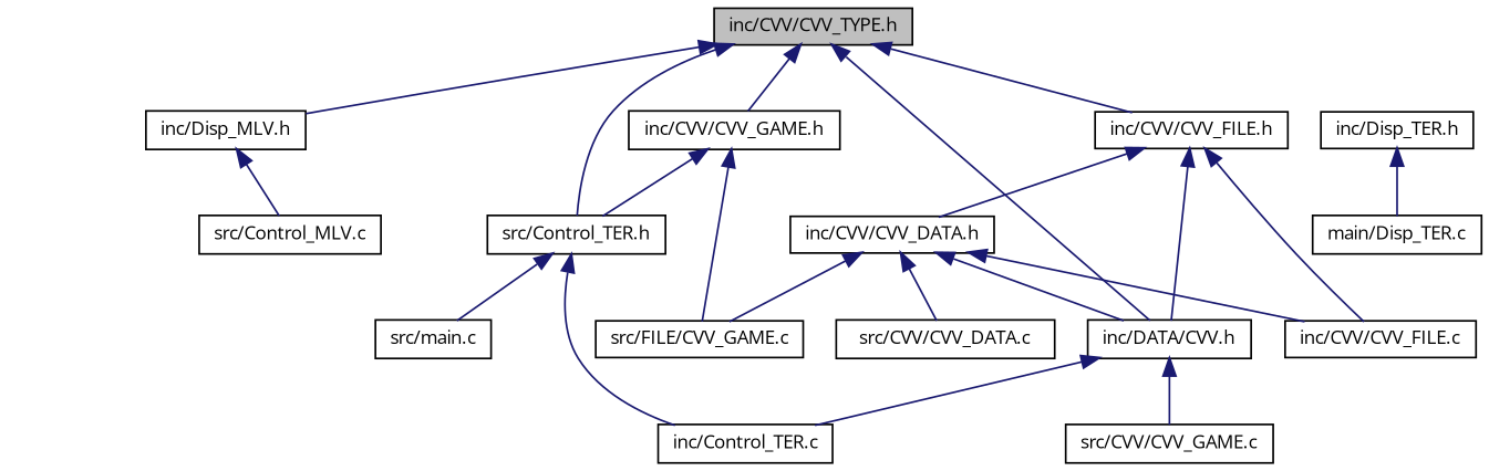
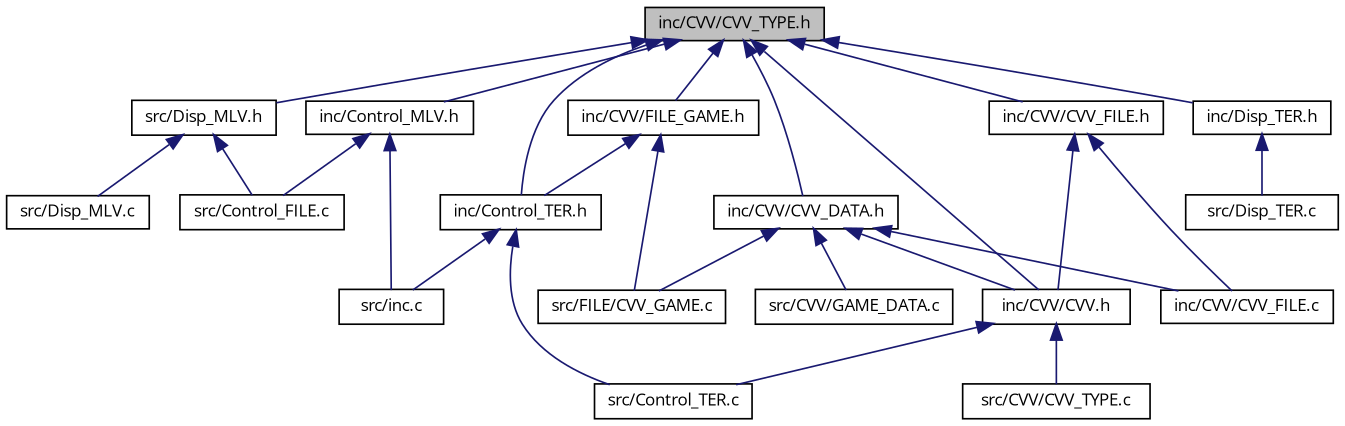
  digraph {
    fontname="Open Sans"
    node [color=black fillcolor=white fontname="Open Sans" fontsize=10 shape=record style=filled]
    edge [color=midnightblue dir=back fontname="Open Sans" fontsize=10 labelfontname=Helvetica labelfontsize=10 style=solid]
    n1 [fillcolor=grey75 fontcolor=black height=0.2 label="inc/CVV/CVV_TYPE.h" width=0.4]
-   n3 [height=0.2 label="src/Control_TER.h" width=0.4]
-   n4 [height=0.2 label="inc/DATA/CVV.h" width=0.4]
+   n2 [height=0.2 label="inc/Control_MLV.h" width=0.4]
+   n3 [height=0.2 label="inc/Control_TER.h" width=0.4]
+   n4 [height=0.2 label="inc/CVV/CVV.h" width=0.4]
    n5 [height=0.2 label="inc/CVV/CVV_DATA.h" width=0.4]
    n6 [height=0.2 label="inc/CVV/CVV_FILE.h" width=0.4]
-   n7 [height=0.2 label="inc/CVV/CVV_GAME.h" width=0.4]
-   n8 [height=0.2 label="inc/Disp_MLV.h" width=0.4]
+   n7 [height=0.2 label="inc/CVV/FILE_GAME.h" width=0.4]
+   n8 [height=0.2 label="src/Disp_MLV.h" width=0.4]
    n9 [height=0.2 label="inc/Disp_TER.h" width=0.4]
-   n10 [height=0.2 label="src/Control_MLV.c" width=0.4]
-   n11 [height=0.2 label="src/main.c" width=0.4]
-   n12 [height=0.2 label="inc/Control_TER.c" width=0.4]
-   n13 [height=0.2 label="src/CVV/CVV_GAME.c" width=0.4]
-   n14 [height=0.2 label="src/CVV/CVV_DATA.c" width=0.4]
+   n10 [height=0.2 label="src/Control_FILE.c" width=0.4]
+   n11 [height=0.2 label="src/inc.c" width=0.4]
+   n12 [height=0.2 label="src/Control_TER.c" width=0.4]
+   n13 [height=0.2 label="src/CVV/CVV_TYPE.c" width=0.4]
+   n14 [height=0.2 label="src/CVV/GAME_DATA.c" width=0.4]
    n15 [height=0.2 label="inc/CVV/CVV_FILE.c" width=0.4]
    n16 [height=0.2 label="src/FILE/CVV_GAME.c" width=0.4]
-   n18 [height=0.2 label="main/Disp_TER.c" width=0.4]
+   n17 [height=0.2 label="src/Disp_MLV.c" width=0.4]
+   n18 [height=0.2 label="src/Disp_TER.c" width=0.4]
+   n1 -> n2
    n1 -> n3
    n1 -> n4
-   n6 -> n5
+   n1 -> n5
    n1 -> n6
    n1 -> n7
    n1 -> n8
+   n1 -> n9
+   n2 -> n10
+   n2 -> n11
    n3 -> n11
    n3 -> n12
    n4 -> n12
    n4 -> n13
    n5 -> n4
    n5 -> n14
    n5 -> n15
    n5 -> n16
    n6 -> n4
    n6 -> n15
    n7 -> n3
    n7 -> n16
    n8 -> n10
+   n8 -> n17
    n9 -> n18
  }
